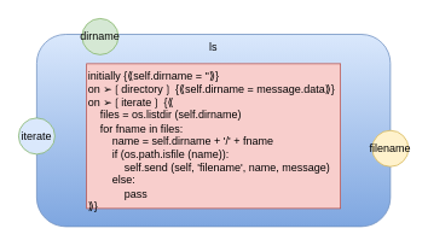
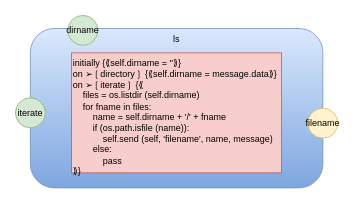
  <mxCell id="0" />
  <mxCell id="1" parent="0" />
  <mxCell id="2" value="ls" style="rounded=1;whiteSpace=wrap;html=1;horizontal=1;verticalAlign=top;strokeColor=#6c8ebf;fillColor=#dae8fc;gradientColor=#7ea6e0;" vertex="1" parent="1"><mxGeometry x="40" y="37.5" width="390" height="212.5" as="geometry" /></mxCell>
  <mxCell id="3" value="filename" style="ellipse;whiteSpace=wrap;html=1;aspect=fixed;fillColor=#fff2cc;strokeColor=#d6b656;" vertex="1" parent="1"><mxGeometry x="410" y="143.75" width="40" height="40" as="geometry" /></mxCell>
- <mxCell id="4" value="iterate" style="ellipse;whiteSpace=wrap;html=1;aspect=fixed;fillColor=#dae8fc;strokeColor=#82b366;" vertex="1" parent="1"><mxGeometry x="20" y="130" width="40" height="40" as="geometry" /></mxCell>
+ <mxCell id="4" value="iterate" style="ellipse;whiteSpace=wrap;html=1;aspect=fixed;fillColor=#d5e8d4;strokeColor=#82b366;" vertex="1" parent="1"><mxGeometry x="20" y="130" width="40" height="40" as="geometry" /></mxCell>
  <mxCell id="5" value="dirname" style="ellipse;whiteSpace=wrap;html=1;aspect=fixed;fillColor=#d5e8d4;strokeColor=#82b366;" vertex="1" parent="1"><mxGeometry x="90" y="20" width="40" height="40" as="geometry" /></mxCell>
  <mxCell id="6" value="&lt;div&gt;&lt;div&gt;&lt;div&gt;initially {⟪self.dirname = ''⟫}&lt;/div&gt;&lt;div&gt;on ➢❲directory❳ {⟪self.dirname = message.data⟫}&lt;/div&gt;&lt;div&gt;on ➢❲iterate❳ {⟪&lt;/div&gt;&lt;div&gt;&amp;nbsp; &amp;nbsp; files = os.listdir (self.dirname)&lt;/div&gt;&lt;div&gt;&amp;nbsp; &amp;nbsp; for fname in files:&lt;/div&gt;&lt;div&gt;&amp;nbsp; &amp;nbsp; &amp;nbsp; &amp;nbsp; name = self.dirname + '/' + fname&lt;/div&gt;&lt;div&gt;&amp;nbsp; &amp;nbsp; &amp;nbsp; &amp;nbsp; if (os.path.isfile (name)):&lt;/div&gt;&lt;div&gt;&amp;nbsp; &amp;nbsp; &amp;nbsp; &amp;nbsp; &amp;nbsp; &amp;nbsp; self.send (self, 'filename', name, message)&lt;/div&gt;&lt;div&gt;&amp;nbsp; &amp;nbsp; &amp;nbsp; &amp;nbsp; else:&lt;/div&gt;&lt;div&gt;&amp;nbsp; &amp;nbsp; &amp;nbsp; &amp;nbsp; &amp;nbsp; &amp;nbsp; pass&lt;/div&gt;&lt;div&gt;⟫}&lt;/div&gt;&lt;div&gt;&amp;nbsp; &amp;nbsp; &amp;nbsp; &amp;nbsp;&amp;nbsp;&lt;/div&gt;&lt;/div&gt;&lt;/div&gt;&lt;div&gt;&lt;br&gt;&lt;/div&gt;" style="rounded=0;whiteSpace=wrap;html=1;align=left;verticalAlign=top;fillColor=#f8cecc;strokeColor=#b85450;" vertex="1" parent="1"><mxGeometry x="95" y="70" width="280" height="160" as="geometry" /></mxCell>
